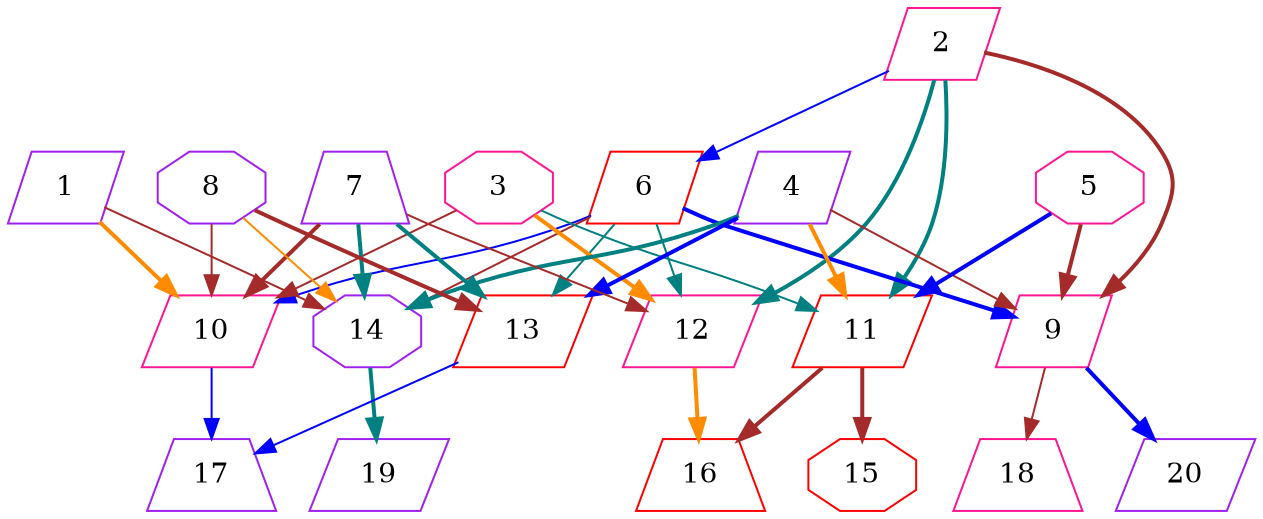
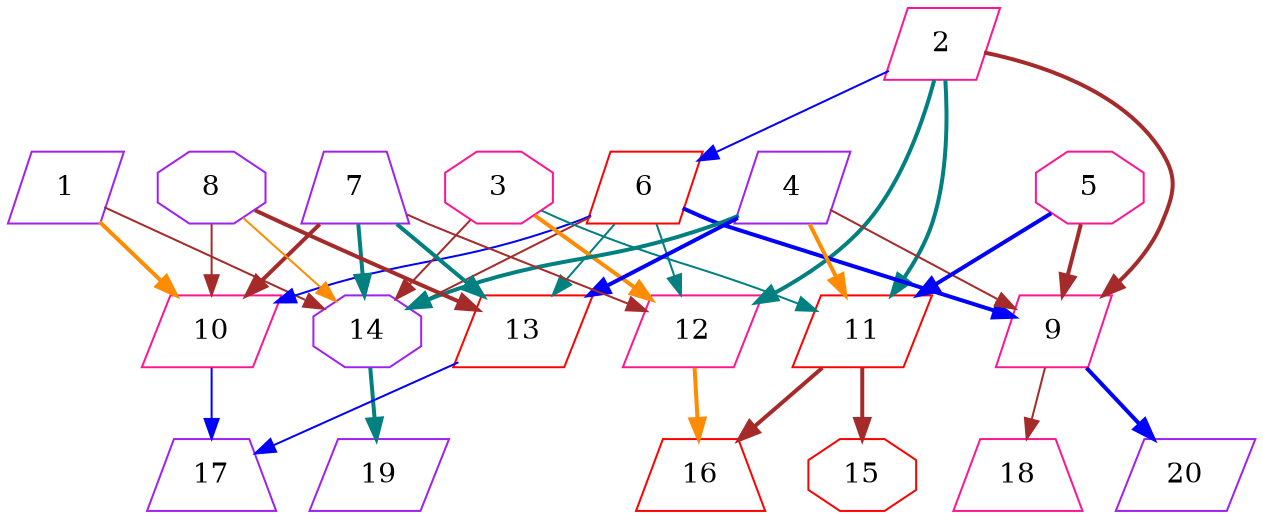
  digraph {
    node [alpha=0.19 color=purple shape=parallelogram]
    edge [color=brown style=bold]
    1 [expect_size=46428160]
    10 [alpha=0.12 color=deeppink expect_size=13989888]
    14 [alpha=0.10 expect_size=33855488 shape=octagon]
    17 [alpha=0.17 expect_size=24757248 shape=trapezium]
    19 [alpha=0.04 expect_size=32813056]
    2 [color=deeppink expect_size=19034112]
    9 [alpha=0.10 color=deeppink expect_size=30517248]
    11 [alpha=0.18 color=red expect_size=25662464]
    12 [alpha=0.06 color=deeppink expect_size=22456320]
    6 [alpha=0.15 color=red expect_size=36422656]
    18 [alpha=0.16 color=deeppink expect_size=16700416 shape=trapezium]
    20 [alpha=0.05 expect_size=9417728]
    15 [alpha=0.06 color=red expect_size=44281856 shape=octagon]
    16 [color=red expect_size=37382144 shape=trapezium]
    3 [alpha=0.06 color=deeppink expect_size=29201408 shape=octagon]
    4 [alpha=0.04 expect_size=6173696]
    13 [alpha=0.12 color=red expect_size=19112960]
    5 [alpha=0.17 color=deeppink expect_size=42651648 shape=octagon]
    7 [alpha=0.17 expect_size=41675776 shape=trapezium]
    8 [alpha=0.07 expect_size=25822208 shape=octagon]
    1 -> 10 [color=darkorange]
    1 -> 14 [style=solid]
    10 -> 17 [color=blue style=solid]
    14 -> 19 [color=teal]
    2 -> 9
    2 -> 11 [color=teal]
    2 -> 12 [color=teal]
    2 -> 6 [color=blue style=solid]
    9 -> 18 [style=solid]
    9 -> 20 [color=blue]
    11 -> 15
    11 -> 16
    12 -> 16 [color=darkorange]
    6 -> 10 [color=blue style=solid]
    6 -> 14 [style=solid]
    6 -> 9 [color=blue]
    6 -> 12 [color=teal style=solid]
    6 -> 13 [color=teal style=solid]
-   3 -> 10 [style=solid]
+   3 -> 14 [style=solid]
    3 -> 11 [color=teal style=solid]
    3 -> 12 [color=darkorange]
    4 -> 14 [color=teal]
    4 -> 9 [style=solid]
    4 -> 11 [color=darkorange]
    4 -> 13 [color=blue]
    13 -> 17 [color=blue style=solid]
    5 -> 9
    5 -> 11 [color=blue]
    7 -> 10
    7 -> 14 [color=teal]
    7 -> 12 [style=solid]
    7 -> 13 [color=teal]
    8 -> 10 [style=solid]
    8 -> 14 [color=darkorange style=solid]
    8 -> 13
  }
